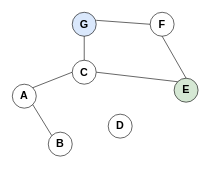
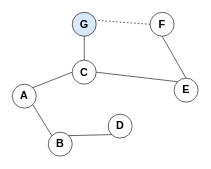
  <mxCell id="0" />
  <mxCell id="1" parent="0" />
  <mxCell id="2" value="G" style="ellipse;whiteSpace=wrap;html=1;aspect=fixed;fontSize=18;fontStyle=1;fillColor=#dae8fc;" vertex="1" parent="1"><mxGeometry x="120" y="20" width="40" height="40" as="geometry" /></mxCell>
  <mxCell id="3" value="A" style="ellipse;whiteSpace=wrap;html=1;aspect=fixed;fontSize=18;fontStyle=1" vertex="1" parent="1"><mxGeometry x="20" y="140" width="40" height="40" as="geometry" /></mxCell>
  <mxCell id="4" value="B" style="ellipse;whiteSpace=wrap;html=1;aspect=fixed;fontSize=18;fontStyle=1" vertex="1" parent="1"><mxGeometry x="80" y="220" width="40" height="40" as="geometry" /></mxCell>
  <mxCell id="5" value="D" style="ellipse;whiteSpace=wrap;html=1;aspect=fixed;fontSize=18;fontStyle=1" vertex="1" parent="1"><mxGeometry x="180" y="190" width="40" height="40" as="geometry" /></mxCell>
  <mxCell id="6" value="F" style="ellipse;whiteSpace=wrap;html=1;aspect=fixed;fontSize=18;fontStyle=1" vertex="1" parent="1"><mxGeometry x="250" y="20" width="40" height="40" as="geometry" /></mxCell>
- <mxCell id="7" value="E" style="ellipse;whiteSpace=wrap;html=1;aspect=fixed;fontSize=18;fontStyle=1;fillColor=#d5e8d4;" vertex="1" parent="1"><mxGeometry x="290" y="130" width="40" height="40" as="geometry" /></mxCell>
+ <mxCell id="7" value="E" style="ellipse;whiteSpace=wrap;html=1;aspect=fixed;fontSize=18;fontStyle=1" vertex="1" parent="1"><mxGeometry x="290" y="130" width="40" height="40" as="geometry" /></mxCell>
  <mxCell id="8" value="" style="endArrow=none;html=1;entryX=1;entryY=1;entryDx=0;entryDy=0;exitX=0;exitY=0;exitDx=0;exitDy=0;" edge="1" parent="1" source="4" target="3"><mxGeometry width="50" height="50" relative="1" as="geometry"><mxPoint x="50" y="290" as="sourcePoint" /><mxPoint x="100" y="240" as="targetPoint" /></mxGeometry></mxCell>
  <mxCell id="9" value="" style="endArrow=none;html=1;entryX=1;entryY=0;entryDx=0;entryDy=0;exitX=0;exitY=0.5;exitDx=0;exitDy=0;" edge="1" parent="1" source="14" target="3"><mxGeometry width="50" height="50" relative="1" as="geometry"><mxPoint x="125.858" y="195.858" as="sourcePoint" /><mxPoint x="94.142" y="174.142" as="targetPoint" /></mxGeometry></mxCell>
+ <mxCell id="10" value="" style="endArrow=none;html=1;entryX=1;entryY=0;entryDx=0;entryDy=0;exitX=0;exitY=1;exitDx=0;exitDy=0;" edge="1" parent="1" source="5" target="4"><mxGeometry width="50" height="50" relative="1" as="geometry"><mxPoint x="145.858" y="94.142" as="sourcePoint" /><mxPoint x="94.142" y="145.858" as="targetPoint" /></mxGeometry></mxCell>
  <mxCell id="11" value="" style="endArrow=none;html=1;entryX=0.5;entryY=0;entryDx=0;entryDy=0;exitX=0.5;exitY=1;exitDx=0;exitDy=0;" edge="1" parent="1" source="6" target="7"><mxGeometry width="50" height="50" relative="1" as="geometry"><mxPoint x="300" y="160" as="sourcePoint" /><mxPoint x="230" y="150" as="targetPoint" /></mxGeometry></mxCell>
- <mxCell id="12" value="" style="endArrow=none;html=1;entryX=1;entryY=0.335;entryDx=0;entryDy=0;exitX=0;exitY=0.5;exitDx=0;exitDy=0;entryPerimeter=0;" edge="1" parent="1" source="6" target="2"><mxGeometry width="50" height="50" relative="1" as="geometry"><mxPoint x="310" y="170" as="sourcePoint" /><mxPoint x="240" y="160" as="targetPoint" /></mxGeometry></mxCell>
+ <mxCell id="12" value="" style="endArrow=none;html=1;entryX=1;entryY=0.335;entryDx=0;entryDy=0;exitX=0;exitY=0.5;exitDx=0;exitDy=0;entryPerimeter=0;dashed=1;" edge="1" parent="1" source="6" target="2"><mxGeometry width="50" height="50" relative="1" as="geometry"><mxPoint x="310" y="170" as="sourcePoint" /><mxPoint x="240" y="160" as="targetPoint" /></mxGeometry></mxCell>
  <mxCell id="13" value="" style="endArrow=none;html=1;entryX=1;entryY=0.5;entryDx=0;entryDy=0;exitX=0;exitY=0;exitDx=0;exitDy=0;" edge="1" parent="1" source="7" target="14"><mxGeometry width="50" height="50" relative="1" as="geometry"><mxPoint x="270" y="60" as="sourcePoint" /><mxPoint x="190" y="83.4" as="targetPoint" /></mxGeometry></mxCell>
  <mxCell id="14" value="C" style="ellipse;whiteSpace=wrap;html=1;aspect=fixed;fontSize=18;fontStyle=1" vertex="1" parent="1"><mxGeometry x="120" y="100" width="40" height="40" as="geometry" /></mxCell>
  <mxCell id="15" value="" style="endArrow=none;html=1;entryX=0.5;entryY=0;entryDx=0;entryDy=0;exitX=0.5;exitY=1;exitDx=0;exitDy=0;" edge="1" parent="1" source="2" target="14"><mxGeometry width="50" height="50" relative="1" as="geometry"><mxPoint x="305.858" y="145.858" as="sourcePoint" /><mxPoint x="170" y="130" as="targetPoint" /></mxGeometry></mxCell>
